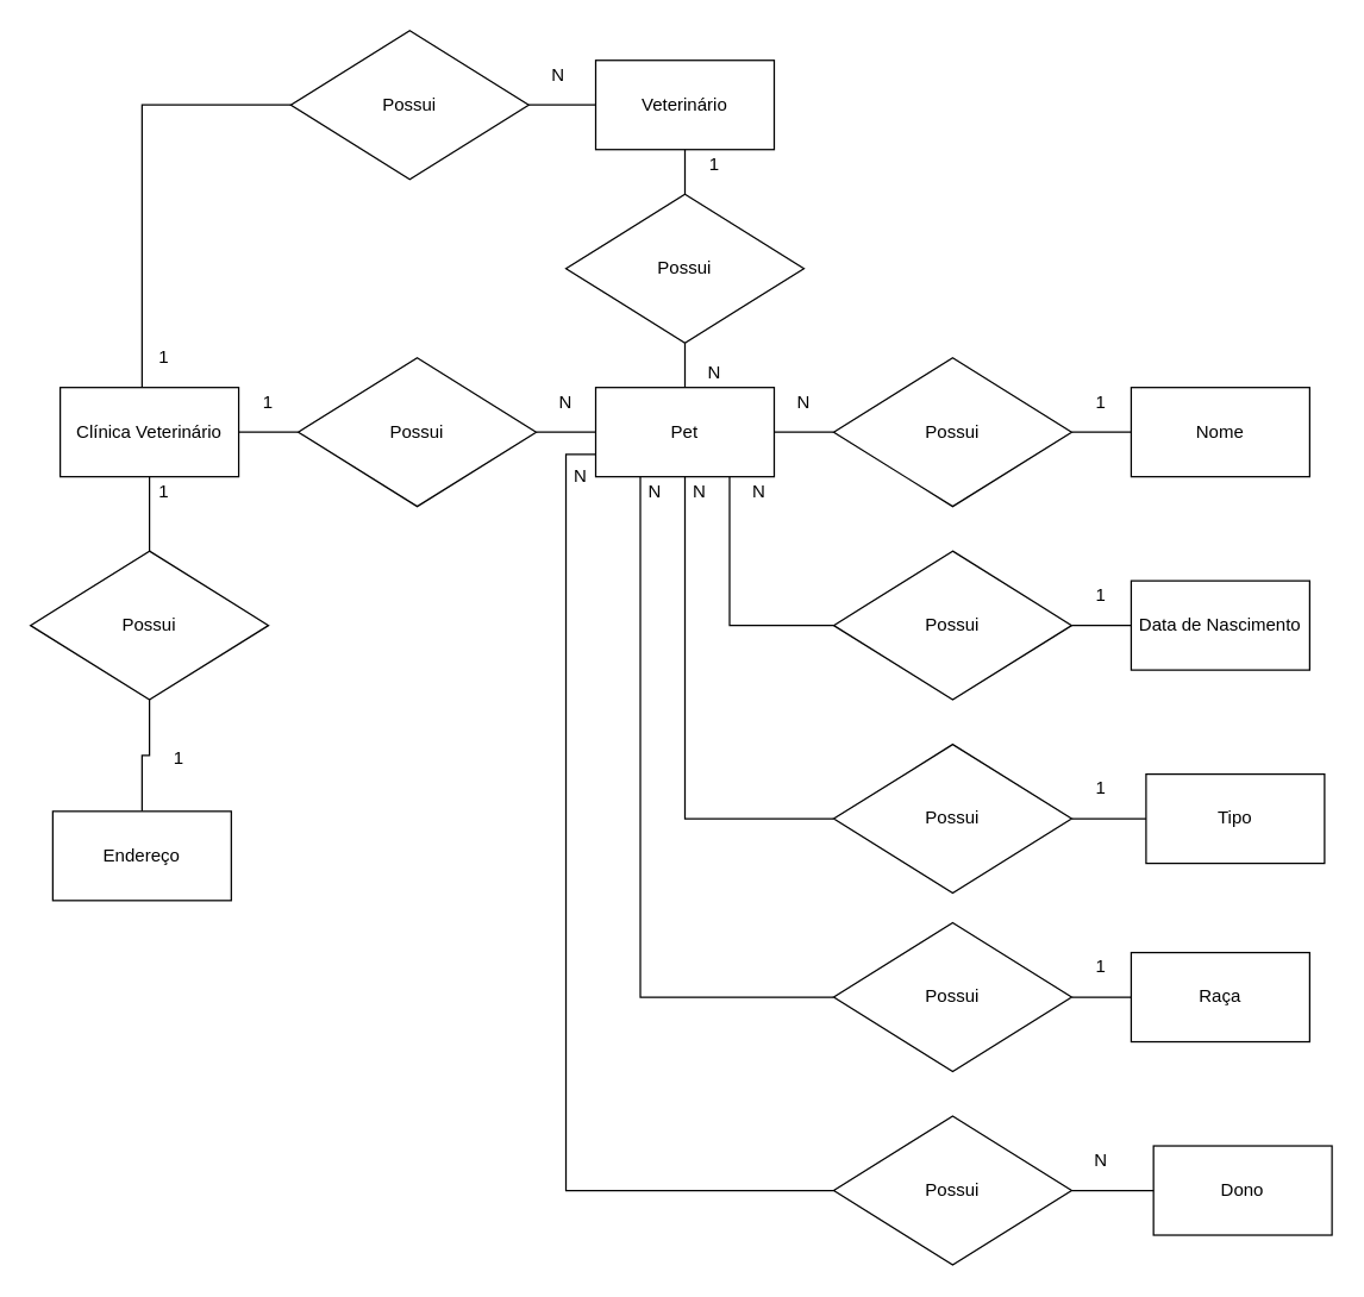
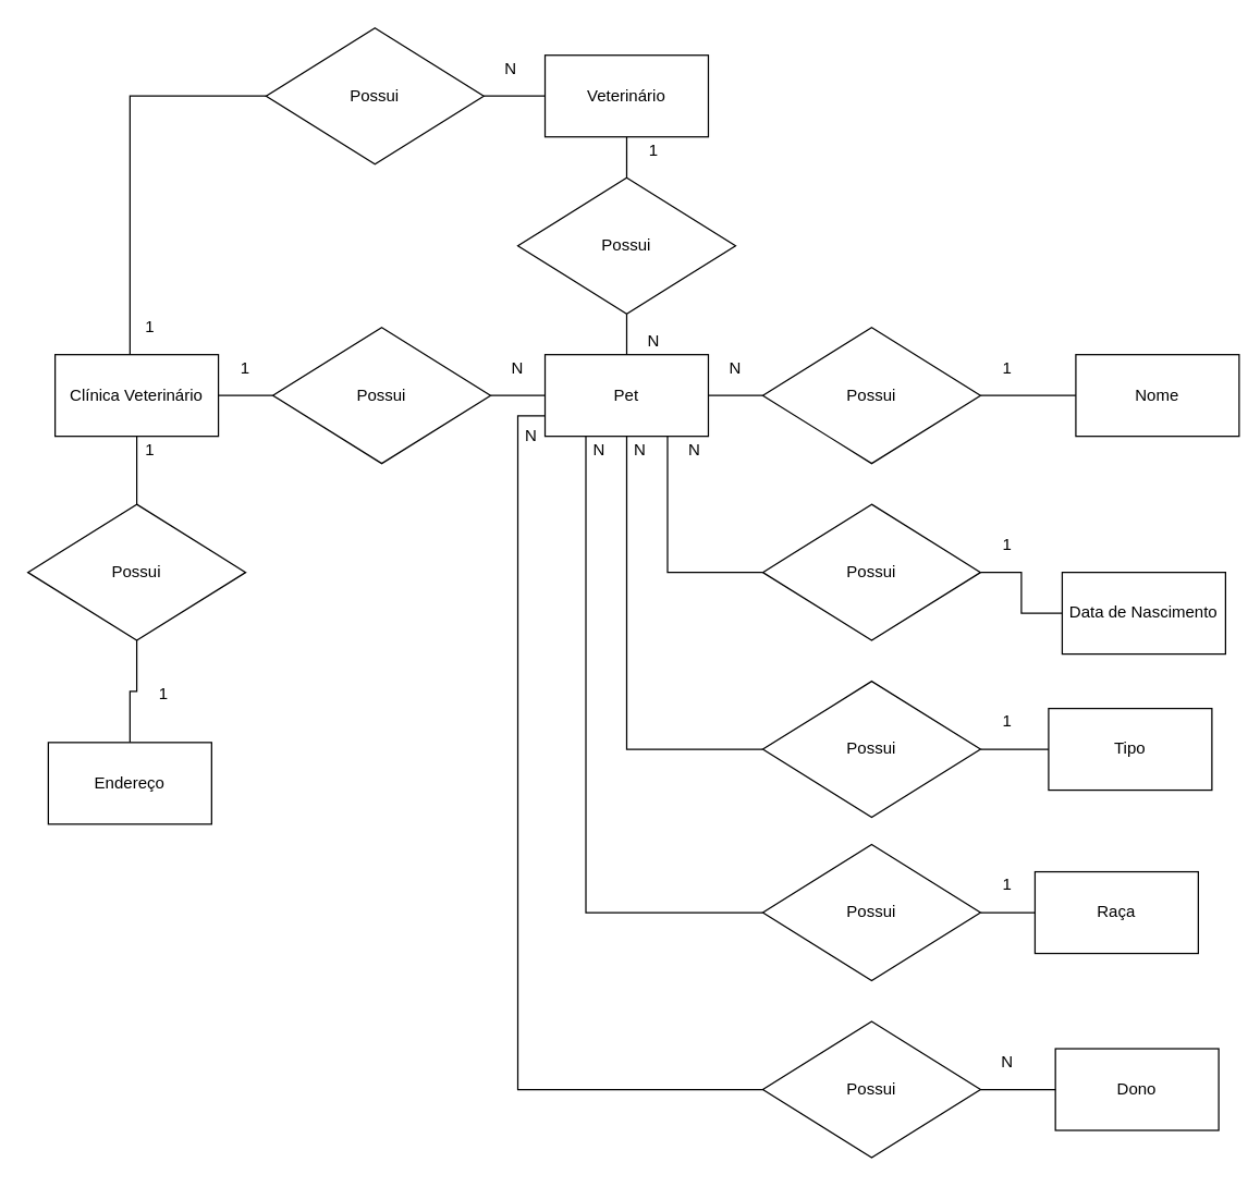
  <mxCell id="0" />
  <mxCell id="1" parent="0" />
  <mxCell id="2" style="edgeStyle=orthogonalEdgeStyle;rounded=0;orthogonalLoop=1;jettySize=auto;html=1;exitX=1;exitY=0.5;exitDx=0;exitDy=0;entryX=0;entryY=0.5;entryDx=0;entryDy=0;endArrow=none;endFill=0;" edge="1" parent="1" source="7" target="10"><mxGeometry relative="1" as="geometry" /></mxCell>
  <mxCell id="3" style="edgeStyle=orthogonalEdgeStyle;rounded=0;orthogonalLoop=1;jettySize=auto;html=1;exitX=1;exitY=0.5;exitDx=0;exitDy=0;endArrow=none;endFill=0;" edge="1" parent="1" source="7" target="18"><mxGeometry relative="1" as="geometry"><Array as="points"><mxPoint x="460" y="550" /></Array></mxGeometry></mxCell>
  <mxCell id="4" style="edgeStyle=orthogonalEdgeStyle;rounded=0;orthogonalLoop=1;jettySize=auto;html=1;exitX=0.75;exitY=1;exitDx=0;exitDy=0;entryX=0;entryY=0.5;entryDx=0;entryDy=0;endArrow=none;endFill=0;" edge="1" parent="1" source="7" target="15"><mxGeometry relative="1" as="geometry" /></mxCell>
  <mxCell id="5" style="edgeStyle=orthogonalEdgeStyle;rounded=0;orthogonalLoop=1;jettySize=auto;html=1;exitX=0.25;exitY=1;exitDx=0;exitDy=0;entryX=0;entryY=0.5;entryDx=0;entryDy=0;endArrow=none;endFill=0;" edge="1" parent="1" source="7" target="21"><mxGeometry relative="1" as="geometry" /></mxCell>
  <mxCell id="6" style="edgeStyle=orthogonalEdgeStyle;rounded=0;orthogonalLoop=1;jettySize=auto;html=1;exitX=0;exitY=0.75;exitDx=0;exitDy=0;entryX=0;entryY=0.5;entryDx=0;entryDy=0;endArrow=none;endFill=0;" edge="1" parent="1" source="7" target="24"><mxGeometry relative="1" as="geometry" /></mxCell>
  <mxCell id="7" value="Pet" style="rounded=0;whiteSpace=wrap;html=1;" vertex="1" parent="1"><mxGeometry x="400" y="260" width="120" height="60" as="geometry" /></mxCell>
- <mxCell id="8" value="Nome" style="rounded=0;whiteSpace=wrap;html=1;" vertex="1" parent="1"><mxGeometry x="760" y="260" width="120" height="60" as="geometry" /></mxCell>
+ <mxCell id="8" value="Nome" style="rounded=0;whiteSpace=wrap;html=1;" vertex="1" parent="1"><mxGeometry x="790" y="260" width="120" height="60" as="geometry" /></mxCell>
  <mxCell id="9" style="edgeStyle=orthogonalEdgeStyle;rounded=0;orthogonalLoop=1;jettySize=auto;html=1;exitX=1;exitY=0.5;exitDx=0;exitDy=0;endArrow=none;endFill=0;" edge="1" parent="1" source="10" target="8"><mxGeometry relative="1" as="geometry" /></mxCell>
  <mxCell id="10" value="Possui" style="rhombus;whiteSpace=wrap;html=1;" vertex="1" parent="1"><mxGeometry x="560" y="240" width="160" height="100" as="geometry" /></mxCell>
  <mxCell id="11" value="N" style="text;html=1;strokeColor=none;fillColor=none;align=center;verticalAlign=middle;whiteSpace=wrap;rounded=0;" vertex="1" parent="1"><mxGeometry x="520" y="260" width="40" height="20" as="geometry" /></mxCell>
  <mxCell id="12" value="1" style="text;html=1;strokeColor=none;fillColor=none;align=center;verticalAlign=middle;whiteSpace=wrap;rounded=0;" vertex="1" parent="1"><mxGeometry x="720" y="260" width="40" height="20" as="geometry" /></mxCell>
- <mxCell id="13" value="Data de Nascimento" style="rounded=0;whiteSpace=wrap;html=1;" vertex="1" parent="1"><mxGeometry x="760" y="390" width="120" height="60" as="geometry" /></mxCell>
+ <mxCell id="13" value="Data de Nascimento" style="rounded=0;whiteSpace=wrap;html=1;" vertex="1" parent="1"><mxGeometry x="780" y="420" width="120" height="60" as="geometry" /></mxCell>
  <mxCell id="14" value="" style="edgeStyle=orthogonalEdgeStyle;rounded=0;orthogonalLoop=1;jettySize=auto;html=1;exitX=1;exitY=0.5;exitDx=0;exitDy=0;endArrow=none;endFill=0;" edge="1" parent="1" source="15" target="13"><mxGeometry relative="1" as="geometry" /></mxCell>
  <mxCell id="15" value="Possui" style="rhombus;whiteSpace=wrap;html=1;" vertex="1" parent="1"><mxGeometry x="560" y="370" width="160" height="100" as="geometry" /></mxCell>
  <mxCell id="16" value="Tipo" style="rounded=0;whiteSpace=wrap;html=1;" vertex="1" parent="1"><mxGeometry x="770" y="520" width="120" height="60" as="geometry" /></mxCell>
  <mxCell id="17" style="edgeStyle=orthogonalEdgeStyle;rounded=0;orthogonalLoop=1;jettySize=auto;html=1;exitX=1;exitY=0.5;exitDx=0;exitDy=0;endArrow=none;endFill=0;" edge="1" parent="1" source="18" target="16"><mxGeometry relative="1" as="geometry" /></mxCell>
  <mxCell id="18" value="Possui" style="rhombus;whiteSpace=wrap;html=1;" vertex="1" parent="1"><mxGeometry x="560" y="500" width="160" height="100" as="geometry" /></mxCell>
  <mxCell id="19" value="Raça" style="rounded=0;whiteSpace=wrap;html=1;" vertex="1" parent="1"><mxGeometry x="760" y="640" width="120" height="60" as="geometry" /></mxCell>
  <mxCell id="20" style="edgeStyle=orthogonalEdgeStyle;rounded=0;orthogonalLoop=1;jettySize=auto;html=1;exitX=1;exitY=0.5;exitDx=0;exitDy=0;endArrow=none;endFill=0;" edge="1" parent="1" source="21" target="19"><mxGeometry relative="1" as="geometry" /></mxCell>
  <mxCell id="21" value="Possui" style="rhombus;whiteSpace=wrap;html=1;" vertex="1" parent="1"><mxGeometry x="560" y="620" width="160" height="100" as="geometry" /></mxCell>
  <mxCell id="22" value="Dono" style="rounded=0;whiteSpace=wrap;html=1;" vertex="1" parent="1"><mxGeometry x="775" y="770" width="120" height="60" as="geometry" /></mxCell>
  <mxCell id="23" value="" style="edgeStyle=orthogonalEdgeStyle;rounded=0;orthogonalLoop=1;jettySize=auto;html=1;exitX=1;exitY=0.5;exitDx=0;exitDy=0;endArrow=none;endFill=0;" edge="1" parent="1" source="24" target="22"><mxGeometry relative="1" as="geometry" /></mxCell>
  <mxCell id="24" value="Possui" style="rhombus;whiteSpace=wrap;html=1;" vertex="1" parent="1"><mxGeometry x="560" y="750" width="160" height="100" as="geometry" /></mxCell>
  <mxCell id="25" value="1" style="text;html=1;strokeColor=none;fillColor=none;align=center;verticalAlign=middle;whiteSpace=wrap;rounded=0;" vertex="1" parent="1"><mxGeometry x="720" y="390" width="40" height="20" as="geometry" /></mxCell>
  <mxCell id="26" value="N" style="text;html=1;strokeColor=none;fillColor=none;align=center;verticalAlign=middle;whiteSpace=wrap;rounded=0;" vertex="1" parent="1"><mxGeometry x="490" y="320" width="40" height="20" as="geometry" /></mxCell>
  <mxCell id="27" value="1" style="text;html=1;strokeColor=none;fillColor=none;align=center;verticalAlign=middle;whiteSpace=wrap;rounded=0;" vertex="1" parent="1"><mxGeometry x="720" y="520" width="40" height="20" as="geometry" /></mxCell>
  <mxCell id="28" value="N" style="text;html=1;strokeColor=none;fillColor=none;align=center;verticalAlign=middle;whiteSpace=wrap;rounded=0;" vertex="1" parent="1"><mxGeometry x="450" y="320" width="40" height="20" as="geometry" /></mxCell>
  <mxCell id="29" value="1" style="text;html=1;strokeColor=none;fillColor=none;align=center;verticalAlign=middle;whiteSpace=wrap;rounded=0;" vertex="1" parent="1"><mxGeometry x="720" y="640" width="40" height="20" as="geometry" /></mxCell>
  <mxCell id="30" value="N" style="text;html=1;strokeColor=none;fillColor=none;align=center;verticalAlign=middle;whiteSpace=wrap;rounded=0;" vertex="1" parent="1"><mxGeometry x="720" y="770" width="40" height="20" as="geometry" /></mxCell>
  <mxCell id="31" value="N" style="text;html=1;strokeColor=none;fillColor=none;align=center;verticalAlign=middle;whiteSpace=wrap;rounded=0;" vertex="1" parent="1"><mxGeometry x="420" y="320" width="40" height="20" as="geometry" /></mxCell>
  <mxCell id="32" value="N" style="text;html=1;strokeColor=none;fillColor=none;align=center;verticalAlign=middle;whiteSpace=wrap;rounded=0;" vertex="1" parent="1"><mxGeometry x="370" y="310" width="40" height="20" as="geometry" /></mxCell>
  <mxCell id="33" value="" style="edgeStyle=orthogonalEdgeStyle;rounded=0;orthogonalLoop=1;jettySize=auto;html=1;endArrow=none;endFill=0;" edge="1" parent="1" source="36" target="38"><mxGeometry relative="1" as="geometry" /></mxCell>
  <mxCell id="34" style="edgeStyle=orthogonalEdgeStyle;rounded=0;orthogonalLoop=1;jettySize=auto;html=1;entryX=0;entryY=0.5;entryDx=0;entryDy=0;endArrow=none;endFill=0;" edge="1" parent="1" source="36" target="40"><mxGeometry relative="1" as="geometry"><Array as="points"><mxPoint x="95" y="70" /></Array></mxGeometry></mxCell>
  <mxCell id="35" value="" style="edgeStyle=orthogonalEdgeStyle;rounded=0;orthogonalLoop=1;jettySize=auto;html=1;endArrow=none;endFill=0;" edge="1" parent="1" source="36" target="50"><mxGeometry relative="1" as="geometry" /></mxCell>
  <mxCell id="36" value="Clínica Veterinário" style="rounded=0;whiteSpace=wrap;html=1;" vertex="1" parent="1"><mxGeometry x="40" y="260" width="120" height="60" as="geometry" /></mxCell>
  <mxCell id="37" style="edgeStyle=orthogonalEdgeStyle;rounded=0;orthogonalLoop=1;jettySize=auto;html=1;entryX=0;entryY=0.5;entryDx=0;entryDy=0;endArrow=none;endFill=0;" edge="1" parent="1" source="38" target="7"><mxGeometry relative="1" as="geometry" /></mxCell>
  <mxCell id="38" value="Possui" style="rhombus;whiteSpace=wrap;html=1;" vertex="1" parent="1"><mxGeometry x="200" y="240" width="160" height="100" as="geometry" /></mxCell>
  <mxCell id="39" value="" style="edgeStyle=orthogonalEdgeStyle;rounded=0;orthogonalLoop=1;jettySize=auto;html=1;endArrow=none;endFill=0;" edge="1" parent="1" source="40" target="42"><mxGeometry relative="1" as="geometry" /></mxCell>
  <mxCell id="40" value="Possui" style="rhombus;whiteSpace=wrap;html=1;" vertex="1" parent="1"><mxGeometry x="195" y="20" width="160" height="100" as="geometry" /></mxCell>
  <mxCell id="41" value="" style="edgeStyle=orthogonalEdgeStyle;rounded=0;orthogonalLoop=1;jettySize=auto;html=1;endArrow=none;endFill=0;" edge="1" parent="1" source="42" target="48"><mxGeometry relative="1" as="geometry" /></mxCell>
  <mxCell id="42" value="Veterinário" style="rounded=0;whiteSpace=wrap;html=1;" vertex="1" parent="1"><mxGeometry x="400" y="40" width="120" height="60" as="geometry" /></mxCell>
  <mxCell id="43" value="N" style="text;html=1;strokeColor=none;fillColor=none;align=center;verticalAlign=middle;whiteSpace=wrap;rounded=0;" vertex="1" parent="1"><mxGeometry x="355" y="40" width="40" height="20" as="geometry" /></mxCell>
  <mxCell id="44" value="1" style="text;html=1;strokeColor=none;fillColor=none;align=center;verticalAlign=middle;whiteSpace=wrap;rounded=0;" vertex="1" parent="1"><mxGeometry x="90" y="230" width="40" height="20" as="geometry" /></mxCell>
  <mxCell id="45" value="N" style="text;html=1;strokeColor=none;fillColor=none;align=center;verticalAlign=middle;whiteSpace=wrap;rounded=0;" vertex="1" parent="1"><mxGeometry x="360" y="260" width="40" height="20" as="geometry" /></mxCell>
  <mxCell id="46" value="1" style="text;html=1;strokeColor=none;fillColor=none;align=center;verticalAlign=middle;whiteSpace=wrap;rounded=0;" vertex="1" parent="1"><mxGeometry x="160" y="260" width="40" height="20" as="geometry" /></mxCell>
  <mxCell id="47" style="edgeStyle=orthogonalEdgeStyle;rounded=0;orthogonalLoop=1;jettySize=auto;html=1;exitX=0.5;exitY=1;exitDx=0;exitDy=0;entryX=0.5;entryY=0;entryDx=0;entryDy=0;endArrow=none;endFill=0;" edge="1" parent="1" source="48" target="7"><mxGeometry relative="1" as="geometry" /></mxCell>
  <mxCell id="48" value="Possui" style="rhombus;whiteSpace=wrap;html=1;" vertex="1" parent="1"><mxGeometry x="380" y="130" width="160" height="100" as="geometry" /></mxCell>
  <mxCell id="49" value="" style="edgeStyle=orthogonalEdgeStyle;rounded=0;orthogonalLoop=1;jettySize=auto;html=1;endArrow=none;endFill=0;" edge="1" parent="1" source="50" target="51"><mxGeometry relative="1" as="geometry" /></mxCell>
  <mxCell id="50" value="Possui" style="rhombus;whiteSpace=wrap;html=1;" vertex="1" parent="1"><mxGeometry x="20" y="370" width="160" height="100" as="geometry" /></mxCell>
  <mxCell id="51" value="Endereço" style="rounded=0;whiteSpace=wrap;html=1;" vertex="1" parent="1"><mxGeometry x="35" y="545" width="120" height="60" as="geometry" /></mxCell>
  <mxCell id="52" value="1" style="text;html=1;strokeColor=none;fillColor=none;align=center;verticalAlign=middle;whiteSpace=wrap;rounded=0;" vertex="1" parent="1"><mxGeometry x="90" y="320" width="40" height="20" as="geometry" /></mxCell>
  <mxCell id="53" value="1" style="text;html=1;strokeColor=none;fillColor=none;align=center;verticalAlign=middle;whiteSpace=wrap;rounded=0;" vertex="1" parent="1"><mxGeometry x="100" y="500" width="40" height="20" as="geometry" /></mxCell>
  <mxCell id="54" value="1" style="text;html=1;strokeColor=none;fillColor=none;align=center;verticalAlign=middle;whiteSpace=wrap;rounded=0;" vertex="1" parent="1"><mxGeometry x="460" y="100" width="40" height="20" as="geometry" /></mxCell>
  <mxCell id="55" value="N" style="text;html=1;strokeColor=none;fillColor=none;align=center;verticalAlign=middle;whiteSpace=wrap;rounded=0;" vertex="1" parent="1"><mxGeometry x="460" y="240" width="40" height="20" as="geometry" /></mxCell>
